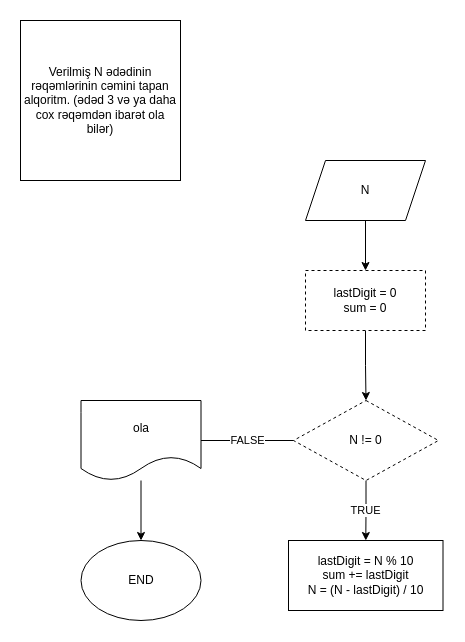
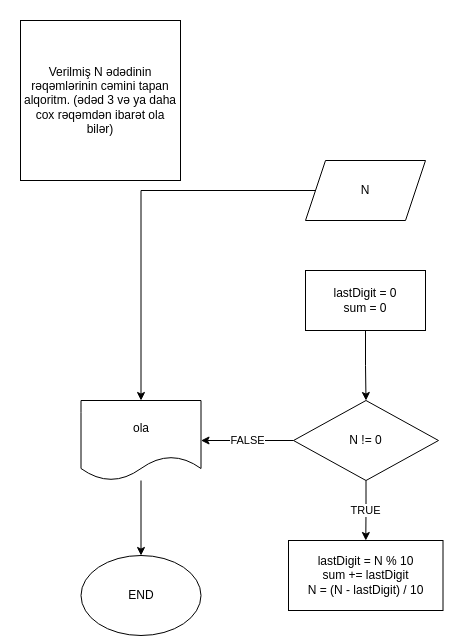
  <mxCell id="0" />
  <mxCell id="1" parent="0" />
  <mxCell id="2" value="Verilmiş N ədədinin rəqəmlərinin cəmini tapan alqoritm. (ədəd 3 və ya daha cox rəqəmdən ibarət ola bilər)" style="whiteSpace=wrap;html=1;aspect=fixed;" vertex="1" parent="1"><mxGeometry x="20" y="20" width="160" height="160" as="geometry" /></mxCell>
- <mxCell id="3" value="" style="edgeStyle=orthogonalEdgeStyle;rounded=0;orthogonalLoop=1;jettySize=auto;html=1;" edge="1" parent="1" source="4" target="6"><mxGeometry relative="1" as="geometry" /></mxCell>
+ <mxCell id="3" value="" style="edgeStyle=orthogonalEdgeStyle;rounded=0;orthogonalLoop=1;jettySize=auto;html=1;" edge="1" parent="1" source="4" target="12"><mxGeometry relative="1" as="geometry" /></mxCell>
  <mxCell id="4" value="N" style="shape=parallelogram;perimeter=parallelogramPerimeter;whiteSpace=wrap;html=1;fixedSize=1;" vertex="1" parent="1"><mxGeometry x="305" y="160" width="120" height="60" as="geometry" /></mxCell>
  <mxCell id="5" value="" style="edgeStyle=orthogonalEdgeStyle;rounded=0;orthogonalLoop=1;jettySize=auto;html=1;" edge="1" parent="1" source="6" target="9"><mxGeometry relative="1" as="geometry" /></mxCell>
- <mxCell id="6" value="lastDigit = 0&lt;br&gt;sum = 0" style="whiteSpace=wrap;html=1;dashed=1;" vertex="1" parent="1"><mxGeometry x="305" y="270" width="120" height="60" as="geometry" /></mxCell>
+ <mxCell id="6" value="lastDigit = 0&lt;br&gt;sum = 0" style="whiteSpace=wrap;html=1;" vertex="1" parent="1"><mxGeometry x="305" y="270" width="120" height="60" as="geometry" /></mxCell>
  <mxCell id="7" value="TRUE" style="edgeStyle=orthogonalEdgeStyle;rounded=0;orthogonalLoop=1;jettySize=auto;html=1;" edge="1" parent="1" source="9" target="10"><mxGeometry relative="1" as="geometry" /></mxCell>
- <mxCell id="8" value="FALSE" style="edgeStyle=orthogonalEdgeStyle;rounded=0;orthogonalLoop=1;jettySize=auto;html=1;endArrow=none;" edge="1" parent="1" source="9" target="12"><mxGeometry relative="1" as="geometry" /></mxCell>
- <mxCell id="9" value="N != 0" style="rhombus;whiteSpace=wrap;html=1;dashed=1;" vertex="1" parent="1"><mxGeometry x="293" y="400" width="145" height="80" as="geometry" /></mxCell>
+ <mxCell id="8" value="FALSE" style="edgeStyle=orthogonalEdgeStyle;rounded=0;orthogonalLoop=1;jettySize=auto;html=1;" edge="1" parent="1" source="9" target="12"><mxGeometry relative="1" as="geometry" /></mxCell>
+ <mxCell id="9" value="N != 0" style="rhombus;whiteSpace=wrap;html=1;" vertex="1" parent="1"><mxGeometry x="293" y="400" width="145" height="80" as="geometry" /></mxCell>
  <mxCell id="10" value="lastDigit = N % 10&lt;br&gt;sum += lastDigit&lt;br&gt;N = (N - lastDigit) / 10" style="whiteSpace=wrap;html=1;" vertex="1" parent="1"><mxGeometry x="288" y="540" width="154.5" height="70" as="geometry" /></mxCell>
  <mxCell id="11" value="" style="edgeStyle=orthogonalEdgeStyle;rounded=0;orthogonalLoop=1;jettySize=auto;html=1;" edge="1" parent="1" source="12" target="13"><mxGeometry relative="1" as="geometry" /></mxCell>
  <mxCell id="12" value="ola" style="shape=document;whiteSpace=wrap;html=1;boundedLbl=1;" vertex="1" parent="1"><mxGeometry x="80.5" y="400" width="120" height="80" as="geometry" /></mxCell>
- <mxCell id="13" value="END" style="ellipse;whiteSpace=wrap;html=1;" vertex="1" parent="1"><mxGeometry x="80.5" y="540" width="120" height="80" as="geometry" /></mxCell>
+ <mxCell id="13" value="END" style="ellipse;whiteSpace=wrap;html=1;" vertex="1" parent="1"><mxGeometry x="80.5" y="555" width="120" height="80" as="geometry" /></mxCell>
